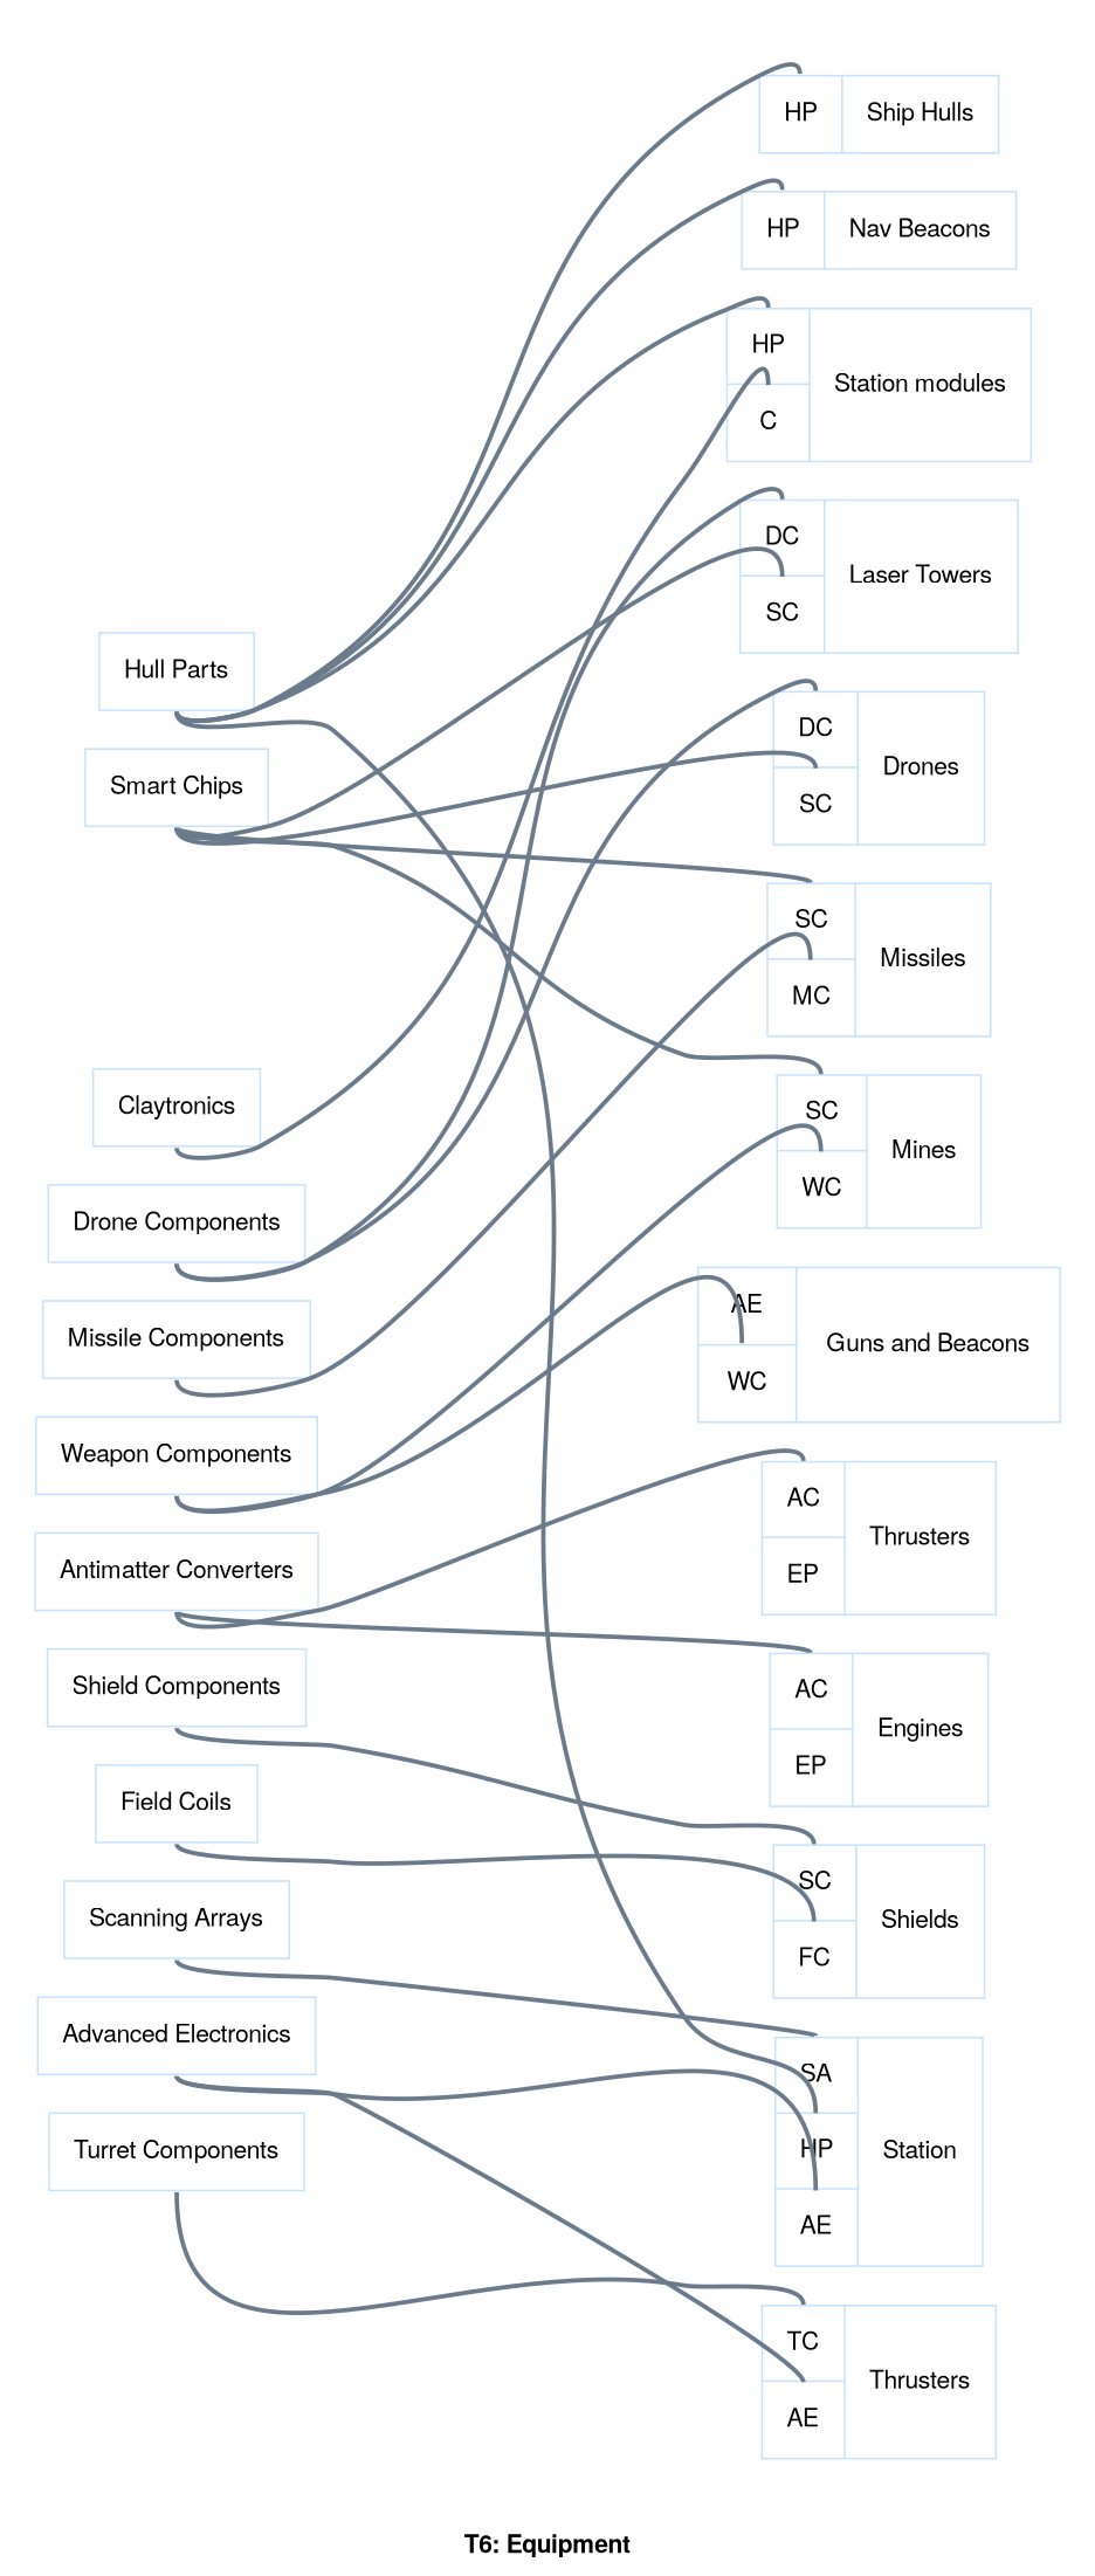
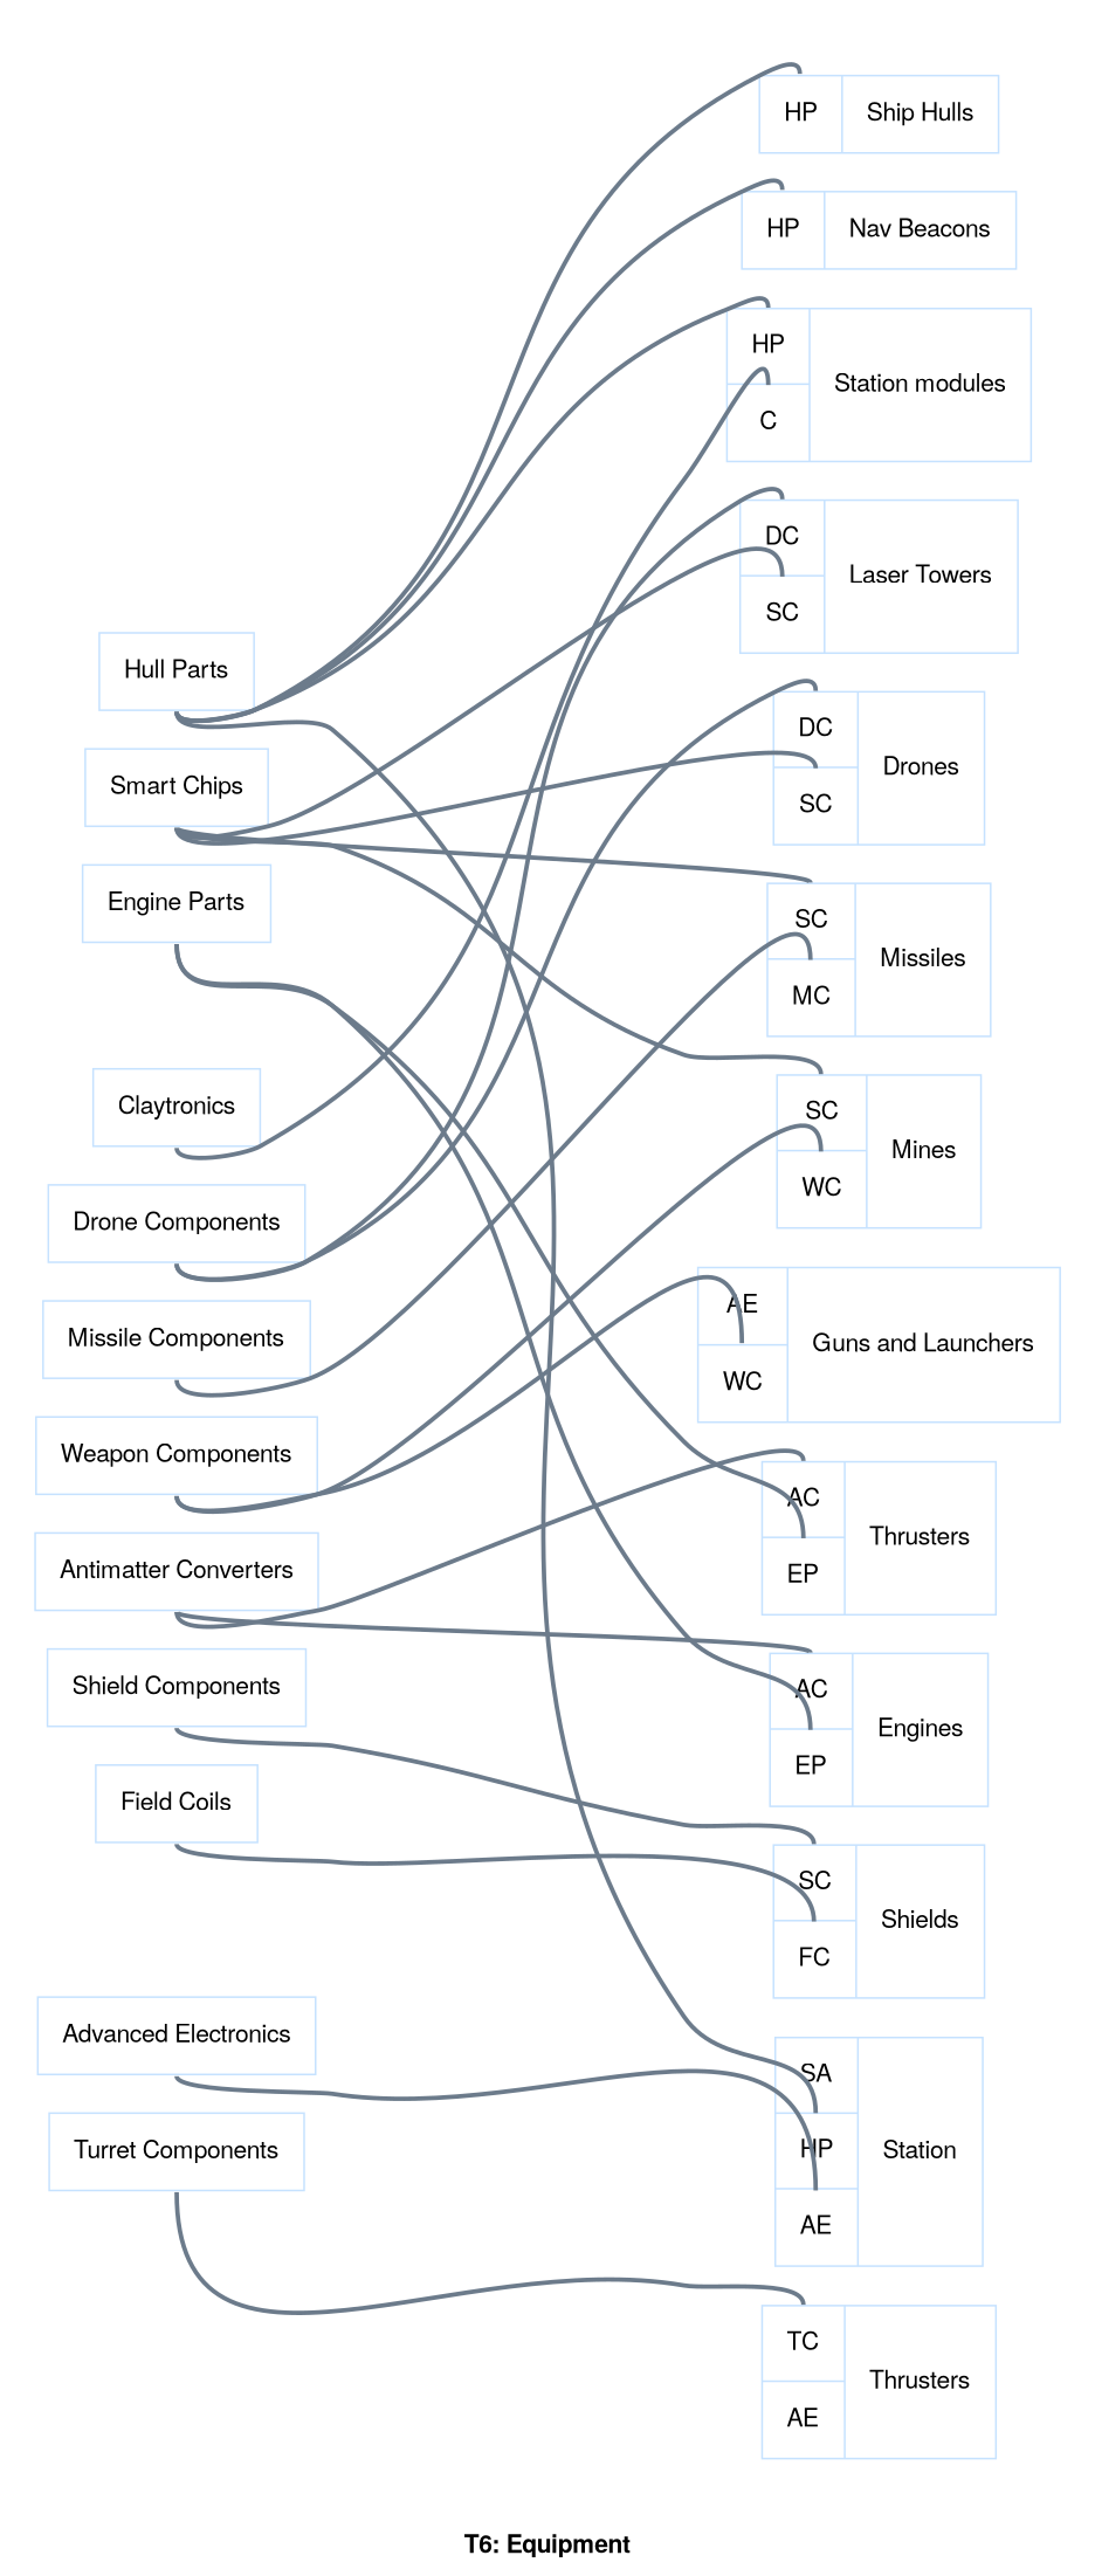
  graph {
    compound=true
    fontname="Helvetica,Arial,sans-serif"
    label=<<b>T6: Equipment</b>>
    nodesep=0.3
    rankdir=LR
    ranksep=3
    node [color=slategray1 colour=lightsteelblue2 fontname="Helvetica,Arial,sans-serif" margin=0.2 penwidth=1 shape=record]
    edge [arrowType=normal arrowhead=normal arrowtype=normal color=slategray4 fontname="Helvetica,Arial,sans-serif" headport="hull_parts:n" penwidth=2.5 tailport="output:s"]
    n1 [label="{<output> Hull Parts}"]
+   n2 [label="{<output> Engine Parts}"]
    n3 [label="{<output> Smart Chips}"]
    n4 [label="{<output> Drone Components}"]
    n5 [label="{<output> Turret Components}"]
    n6 [label="{<output> Missile Components}"]
    n7 [label="{<output> Field Coils}"]
    n8 [label="{<output> Shield Components}"]
    n9 [label="{<output> Antimatter Converters}"]
    n10 [label="{<output> Weapon Components}"]
-   n11 [colour=orange1 label="{<output> Scanning Arrays}"]
    n12 [label="{<output> Claytronics}"]
    n13 [label="{<output> Advanced Electronics}"]
    n14 [label="{{<hull_parts> HP}|<output> Ship Hulls}"]
    n15 [label="{{<hull_parts> HP}|<output> Nav Beacons}"]
    n16 [label="{{<smart_chips> SC|<missile_components> MC}|<output> Missiles}"]
    n17 [colour=hotpink1 label="{{<hull_parts> HP|<claytronics> C}|<output> Station modules}"]
    n18 [colour=hotpink1 label="{{<antimatter_converters> AC|<engine_parts> EP}|<output> Engines}"]
    n19 [colour=hotpink1 label="{{<antimatter_converters> AC|<engine_parts> EP}|<output> Thrusters}"]
    n20 [label="{{<smart_chips> SC|<weapon_components> WC}|<output> Mines}"]
    n21 [label="{{<drone_components> DC|<smart_chips> SC}|<output> Drones}"]
    n22 [label="{{<drone_components> DC|<smart_chips> SC}|<output> Laser Towers}"]
    n23 [colour=hotpink1 label="{{<shield_components> SC|<field_coils> FC}|<output> Shields}"]
    n24 [colour=hotpink1 label="{{<turret_components> TC|<advanced_electronics> AE}|<output> Thrusters}"]
-   n25 [colour=hotpink1 label="{{<advanced_electronics> AE|<weapon_components> WC}|<output> Guns and Beacons}"]
+   n25 [colour=hotpink1 label="{{<advanced_electronics> AE|<weapon_components> WC}|<output> Guns and Launchers}"]
    n26 [label="{{<scanning_arrays> SA|<hull_parts> HP|<advanced_electronics> AE}|<output> Station}"]
    subgraph sub_1 {
      cluster=true
      label=Advanced
      n1
+     n2
      n3
    }
    subgraph sub_2 {
      cluster=true
      label=Components
      n4
      n5
      n6
      n7
      n8
      n9
      n10
-     n11
      n12
      n13
    }
    subgraph sub_3 {
      cluster=true
      label=Equipment
      n14
      n15
      n16
      n17
      n18
      n19
      n20
      n21
      n22
      n23
      n24
      n25
      n26
    }
    n1 -- n14
    n1 -- n15
    n1 -- n17
    n1 -- n26
+   n2 -- n18 [headport="engine_parts:n"]
+   n2 -- n19 [headport="engine_parts:n"]
    n3 -- n16 [headport="smart_chips:n"]
    n3 -- n20 [headport="smart_chips:n"]
    n3 -- n21 [headport="smart_chips:n"]
    n3 -- n22 [headport="smart_chips:n"]
    n4 -- n21 [headport="drone_components:n"]
    n4 -- n22 [headport="drone_components:n"]
    n5 -- n24 [headport="turret_components:n"]
    n6 -- n16 [headport="missile_components:n"]
    n7 -- n23 [headport="field_coils:n"]
    n8 -- n23 [headport="shield_components:n"]
    n9 -- n18 [headport="antimatter_converters:n"]
    n9 -- n19 [headport="antimatter_converters:n"]
    n10 -- n20 [headport="weapon_components:n"]
    n10 -- n25 [headport="weapon_components:n"]
-   n11 -- n26 [headport="scanning_arrays:n"]
    n12 -- n17 [headport="claytronics:n"]
-   n13 -- n24 [headport="advanced_electronics:n"]
    n13 -- n26 [headport="advanced_electronics:n"]
  }
